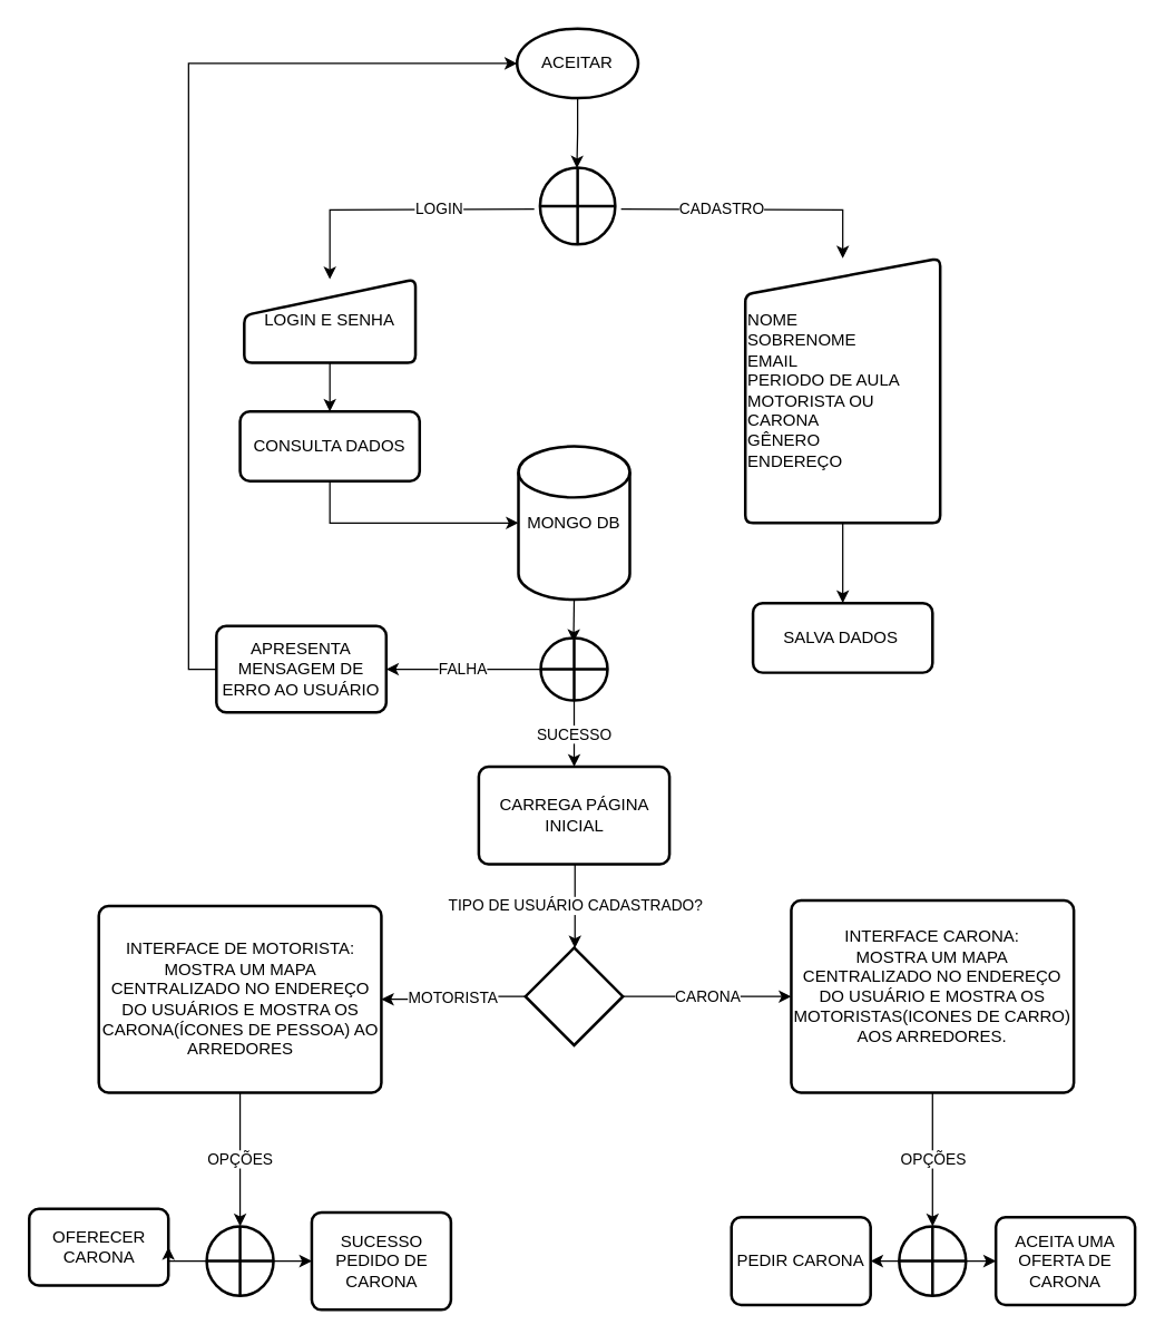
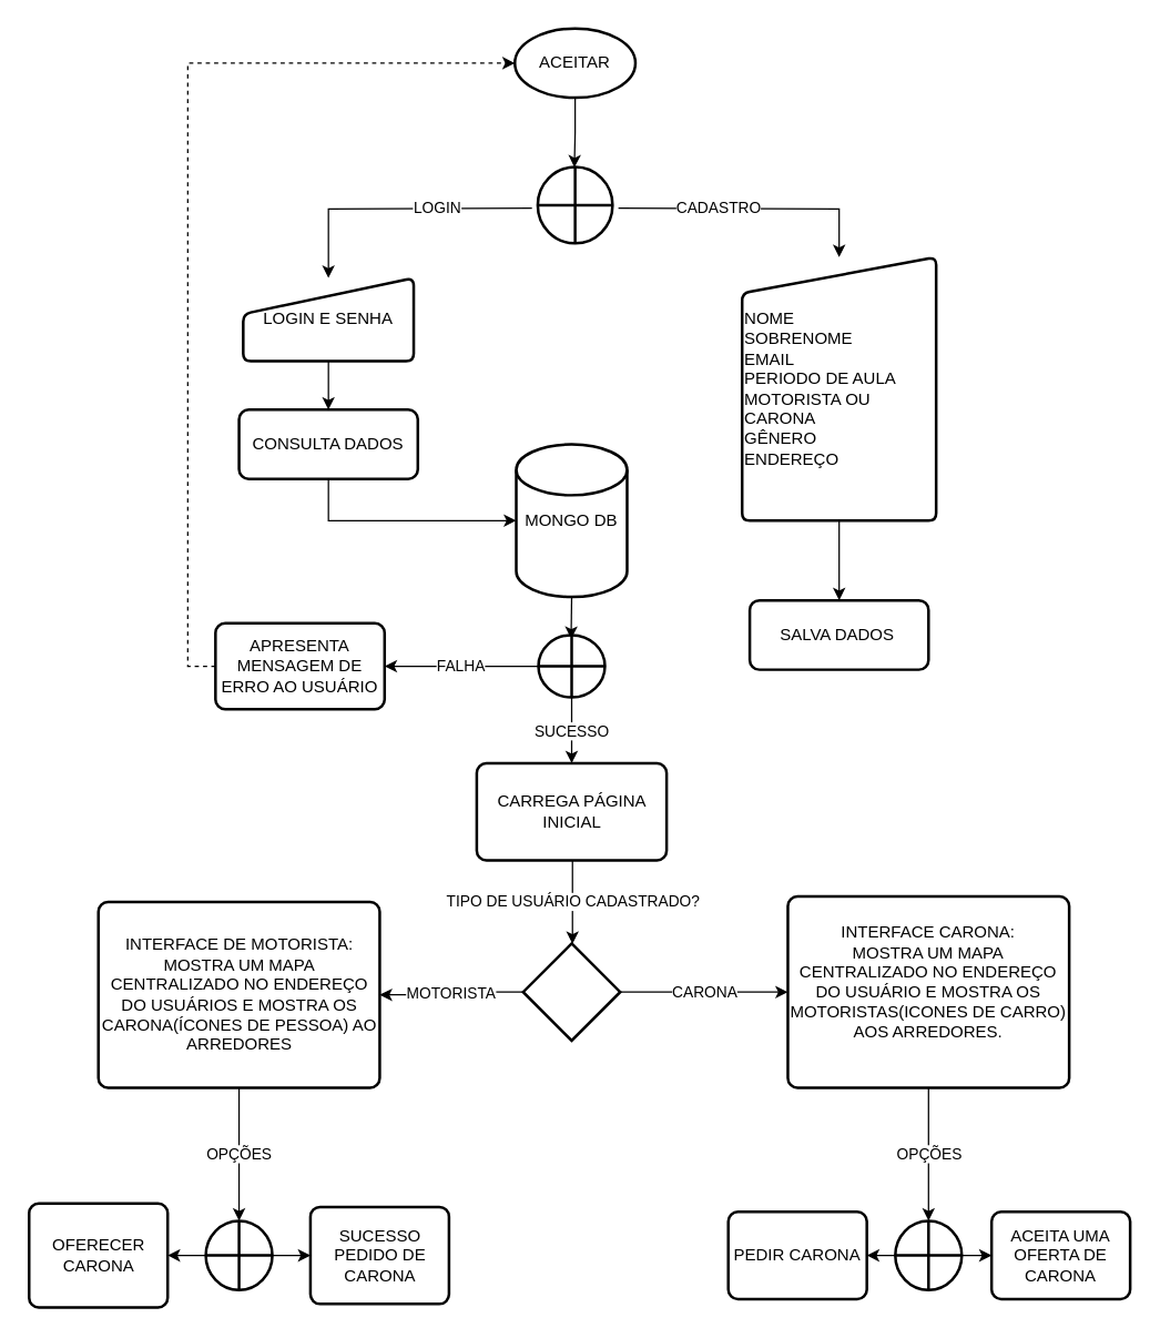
  <mxCell id="0" />
  <mxCell id="1" parent="0" />
  <mxCell id="2" style="edgeStyle=orthogonalEdgeStyle;rounded=0;orthogonalLoop=1;jettySize=auto;html=1;exitX=0.5;exitY=1;exitDx=0;exitDy=0;exitPerimeter=0;entryX=0.5;entryY=0;entryDx=0;entryDy=0;entryPerimeter=0;" edge="1" parent="1" source="3"><mxGeometry relative="1" as="geometry"><mxPoint x="413.941" y="120.294" as="targetPoint" /></mxGeometry></mxCell>
  <mxCell id="3" value="ACEITAR" style="strokeWidth=2;html=1;shape=mxgraph.flowchart.start_1;whiteSpace=wrap;" vertex="1" parent="1"><mxGeometry x="371" y="20" width="87" height="50" as="geometry" /></mxCell>
  <mxCell id="4" value="LOGIN" style="edgeStyle=orthogonalEdgeStyle;rounded=0;orthogonalLoop=1;jettySize=auto;html=1;exitX=0;exitY=0.5;exitDx=0;exitDy=0;exitPerimeter=0;entryX=0.5;entryY=0;entryDx=0;entryDy=0;" edge="1" parent="1" target="7"><mxGeometry x="-0.306" relative="1" as="geometry"><mxPoint x="238" y="150" as="targetPoint" /><mxPoint x="383.353" y="149.706" as="sourcePoint" /><mxPoint as="offset" /></mxGeometry></mxCell>
  <mxCell id="5" value="CADASTRO" style="edgeStyle=orthogonalEdgeStyle;rounded=0;orthogonalLoop=1;jettySize=auto;html=1;exitX=1;exitY=0.5;exitDx=0;exitDy=0;exitPerimeter=0;entryX=0.5;entryY=0;entryDx=0;entryDy=0;" edge="1" parent="1" target="9"><mxGeometry x="-0.255" relative="1" as="geometry"><mxPoint x="445.706" y="149.706" as="sourcePoint" /><mxPoint as="offset" /></mxGeometry></mxCell>
  <mxCell id="6" style="edgeStyle=orthogonalEdgeStyle;rounded=0;orthogonalLoop=1;jettySize=auto;html=1;exitX=0.5;exitY=1;exitDx=0;exitDy=0;entryX=0.5;entryY=0;entryDx=0;entryDy=0;" edge="1" parent="1" source="7" target="11"><mxGeometry relative="1" as="geometry" /></mxCell>
  <mxCell id="7" value="LOGIN E SENHA" style="verticalLabelPosition=middle;verticalAlign=middle;html=1;strokeWidth=2;shape=manualInput;whiteSpace=wrap;rounded=1;size=26;arcSize=11;labelPosition=center;align=center;" vertex="1" parent="1"><mxGeometry x="175" y="200" width="123" height="60" as="geometry" /></mxCell>
  <mxCell id="8" style="edgeStyle=orthogonalEdgeStyle;rounded=0;orthogonalLoop=1;jettySize=auto;html=1;exitX=0.5;exitY=1;exitDx=0;exitDy=0;entryX=0.5;entryY=0;entryDx=0;entryDy=0;" edge="1" parent="1" source="9" target="12"><mxGeometry relative="1" as="geometry" /></mxCell>
  <mxCell id="9" value="NOME&lt;br&gt;SOBRENOME&lt;br&gt;EMAIL&lt;br&gt;PERIODO DE AULA&lt;br&gt;MOTORISTA OU CARONA&lt;br&gt;GÊNERO&lt;br&gt;ENDEREÇO&lt;br&gt;" style="verticalLabelPosition=middle;verticalAlign=middle;html=1;strokeWidth=2;shape=manualInput;whiteSpace=wrap;rounded=1;size=26;arcSize=11;labelPosition=center;align=left;" vertex="1" parent="1"><mxGeometry x="535" y="185" width="140" height="190" as="geometry" /></mxCell>
  <mxCell id="10" style="edgeStyle=orthogonalEdgeStyle;rounded=0;orthogonalLoop=1;jettySize=auto;html=1;exitX=0.5;exitY=1;exitDx=0;exitDy=0;entryX=0;entryY=0.5;entryDx=0;entryDy=0;entryPerimeter=0;" edge="1" parent="1" source="11" target="14"><mxGeometry relative="1" as="geometry" /></mxCell>
  <mxCell id="11" value="CONSULTA DADOS" style="rounded=1;whiteSpace=wrap;html=1;absoluteArcSize=1;arcSize=14;strokeWidth=2;align=center;" vertex="1" parent="1"><mxGeometry x="172" y="295" width="129" height="50" as="geometry" /></mxCell>
  <mxCell id="12" value="SALVA DADOS&amp;nbsp;" style="rounded=1;whiteSpace=wrap;html=1;absoluteArcSize=1;arcSize=14;strokeWidth=2;align=center;" vertex="1" parent="1"><mxGeometry x="540.5" y="432.5" width="129" height="50" as="geometry" /></mxCell>
  <mxCell id="13" style="edgeStyle=orthogonalEdgeStyle;rounded=0;orthogonalLoop=1;jettySize=auto;html=1;exitX=0.5;exitY=1;exitDx=0;exitDy=0;exitPerimeter=0;entryX=0.5;entryY=0;entryDx=0;entryDy=0;entryPerimeter=0;" edge="1" parent="1" source="14"><mxGeometry relative="1" as="geometry"><mxPoint x="411.588" y="460.294" as="targetPoint" /></mxGeometry></mxCell>
  <mxCell id="14" value="MONGO DB" style="strokeWidth=2;html=1;shape=mxgraph.flowchart.database;whiteSpace=wrap;align=center;" vertex="1" parent="1"><mxGeometry x="372" y="320" width="80" height="110" as="geometry" /></mxCell>
  <mxCell id="15" value="TIPO DE USUÁRIO CADASTRADO?" style="edgeStyle=orthogonalEdgeStyle;rounded=0;orthogonalLoop=1;jettySize=auto;html=1;exitX=0.5;exitY=1;exitDx=0;exitDy=0;entryX=0.5;entryY=0;entryDx=0;entryDy=0;entryPerimeter=0;" edge="1" parent="1"><mxGeometry relative="1" as="geometry"><mxPoint x="412.588" y="620.294" as="sourcePoint" /><mxPoint x="412.588" y="680.294" as="targetPoint" /></mxGeometry></mxCell>
  <mxCell id="16" value="CARREGA PÁGINA INICIAL" style="rounded=1;whiteSpace=wrap;html=1;absoluteArcSize=1;arcSize=14;strokeWidth=2;align=center;" vertex="1" parent="1"><mxGeometry x="343.5" y="550" width="137" height="70" as="geometry" /></mxCell>
  <mxCell id="17" value="SUCESSO" style="edgeStyle=orthogonalEdgeStyle;rounded=0;orthogonalLoop=1;jettySize=auto;html=1;exitX=0.5;exitY=1;exitDx=0;exitDy=0;exitPerimeter=0;entryX=0.5;entryY=0;entryDx=0;entryDy=0;" edge="1" parent="1" source="19" target="16"><mxGeometry relative="1" as="geometry" /></mxCell>
  <mxCell id="18" value="FALHA" style="edgeStyle=orthogonalEdgeStyle;rounded=0;orthogonalLoop=1;jettySize=auto;html=1;exitX=0;exitY=0.5;exitDx=0;exitDy=0;exitPerimeter=0;entryX=1;entryY=0.5;entryDx=0;entryDy=0;" edge="1" parent="1" source="19" target="21"><mxGeometry relative="1" as="geometry" /></mxCell>
  <mxCell id="19" value="" style="verticalLabelPosition=bottom;verticalAlign=top;html=1;strokeWidth=2;shape=mxgraph.flowchart.summing_function;align=center;" vertex="1" parent="1"><mxGeometry x="388" y="457.5" width="48" height="45" as="geometry" /></mxCell>
- <mxCell id="20" style="edgeStyle=orthogonalEdgeStyle;rounded=0;orthogonalLoop=1;jettySize=auto;html=1;exitX=0;exitY=0.5;exitDx=0;exitDy=0;entryX=0;entryY=0.5;entryDx=0;entryDy=0;entryPerimeter=0;" edge="1" parent="1" source="21" target="3"><mxGeometry relative="1" as="geometry" /></mxCell>
+ <mxCell id="20" style="edgeStyle=orthogonalEdgeStyle;rounded=0;orthogonalLoop=1;jettySize=auto;html=1;exitX=0;exitY=0.5;exitDx=0;exitDy=0;entryX=0;entryY=0.5;entryDx=0;entryDy=0;entryPerimeter=0;dashed=1;" edge="1" parent="1" source="21" target="3"><mxGeometry relative="1" as="geometry" /></mxCell>
  <mxCell id="21" value="APRESENTA MENSAGEM DE ERRO AO USUÁRIO" style="rounded=1;whiteSpace=wrap;html=1;absoluteArcSize=1;arcSize=14;strokeWidth=2;align=center;" vertex="1" parent="1"><mxGeometry x="155" y="449" width="122" height="62" as="geometry" /></mxCell>
  <mxCell id="22" value="" style="verticalLabelPosition=bottom;verticalAlign=top;html=1;strokeWidth=2;shape=mxgraph.flowchart.summing_function;align=center;" vertex="1" parent="1"><mxGeometry x="387.5" y="120" width="54" height="55" as="geometry" /></mxCell>
  <mxCell id="23" value="MOTORISTA" style="edgeStyle=orthogonalEdgeStyle;rounded=0;orthogonalLoop=1;jettySize=auto;html=1;exitX=0;exitY=0.5;exitDx=0;exitDy=0;exitPerimeter=0;entryX=1;entryY=0.5;entryDx=0;entryDy=0;" edge="1" parent="1" source="25" target="27"><mxGeometry relative="1" as="geometry"><mxPoint x="235" y="705" as="targetPoint" /></mxGeometry></mxCell>
  <mxCell id="24" value="CARONA" style="edgeStyle=orthogonalEdgeStyle;rounded=0;orthogonalLoop=1;jettySize=auto;html=1;exitX=1;exitY=0.5;exitDx=0;exitDy=0;exitPerimeter=0;entryX=0;entryY=0.5;entryDx=0;entryDy=0;" edge="1" parent="1" source="25" target="29"><mxGeometry relative="1" as="geometry"><mxPoint x="535" y="705" as="targetPoint" /></mxGeometry></mxCell>
  <mxCell id="25" value="" style="strokeWidth=2;html=1;shape=mxgraph.flowchart.decision;whiteSpace=wrap;align=center;" vertex="1" parent="1"><mxGeometry x="377" y="680" width="70" height="70" as="geometry" /></mxCell>
  <mxCell id="26" value="OPÇÕES" style="edgeStyle=orthogonalEdgeStyle;rounded=0;orthogonalLoop=1;jettySize=auto;html=1;exitX=0.5;exitY=1;exitDx=0;exitDy=0;entryX=0.5;entryY=0;entryDx=0;entryDy=0;entryPerimeter=0;" edge="1" parent="1" source="27" target="33"><mxGeometry relative="1" as="geometry" /></mxCell>
  <mxCell id="27" value="INTERFACE DE MOTORISTA: MOSTRA UM MAPA CENTRALIZADO NO ENDEREÇO DO USUÁRIOS E MOSTRA OS CARONA(ÍCONES DE PESSOA) AO ARREDORES&lt;br&gt;" style="rounded=1;whiteSpace=wrap;html=1;absoluteArcSize=1;arcSize=14;strokeWidth=2;align=center;" vertex="1" parent="1"><mxGeometry x="70.5" y="650" width="203" height="134" as="geometry" /></mxCell>
  <mxCell id="28" value="OPÇÕES" style="edgeStyle=orthogonalEdgeStyle;rounded=0;orthogonalLoop=1;jettySize=auto;html=1;exitX=0.5;exitY=1;exitDx=0;exitDy=0;entryX=0.5;entryY=0;entryDx=0;entryDy=0;entryPerimeter=0;" edge="1" parent="1" source="29" target="37"><mxGeometry relative="1" as="geometry" /></mxCell>
  <mxCell id="29" value="INTERFACE CARONA:&lt;br&gt;MOSTRA UM MAPA CENTRALIZADO NO ENDEREÇO DO USUÁRIO E MOSTRA OS MOTORISTAS(ICONES DE CARRO) AOS ARREDORES.&lt;br&gt;&lt;br&gt;" style="rounded=1;whiteSpace=wrap;html=1;absoluteArcSize=1;arcSize=14;strokeWidth=2;align=center;" vertex="1" parent="1"><mxGeometry x="568" y="646" width="203" height="138" as="geometry" /></mxCell>
- <mxCell id="30" value="OFERECER CARONA" style="rounded=1;whiteSpace=wrap;html=1;absoluteArcSize=1;arcSize=14;strokeWidth=2;align=center;" vertex="1" parent="1"><mxGeometry x="20.5" y="867.5" width="100" height="55" as="geometry" /></mxCell>
+ <mxCell id="30" value="OFERECER CARONA" style="rounded=1;whiteSpace=wrap;html=1;absoluteArcSize=1;arcSize=14;strokeWidth=2;align=center;" vertex="1" parent="1"><mxGeometry x="20.5" y="867.5" width="100" height="75" as="geometry" /></mxCell>
  <mxCell id="31" style="edgeStyle=orthogonalEdgeStyle;rounded=0;orthogonalLoop=1;jettySize=auto;html=1;exitX=0;exitY=0.5;exitDx=0;exitDy=0;exitPerimeter=0;entryX=1;entryY=0.5;entryDx=0;entryDy=0;" edge="1" parent="1" source="33" target="30"><mxGeometry relative="1" as="geometry" /></mxCell>
  <mxCell id="32" style="edgeStyle=orthogonalEdgeStyle;rounded=0;orthogonalLoop=1;jettySize=auto;html=1;exitX=1;exitY=0.5;exitDx=0;exitDy=0;exitPerimeter=0;entryX=0;entryY=0.5;entryDx=0;entryDy=0;" edge="1" parent="1" source="33" target="34"><mxGeometry relative="1" as="geometry" /></mxCell>
  <mxCell id="33" value="" style="verticalLabelPosition=bottom;verticalAlign=top;html=1;strokeWidth=2;shape=mxgraph.flowchart.summing_function;align=center;" vertex="1" parent="1"><mxGeometry x="148" y="880" width="48" height="50" as="geometry" /></mxCell>
  <mxCell id="34" value="SUCESSO PEDIDO DE CARONA" style="rounded=1;whiteSpace=wrap;html=1;absoluteArcSize=1;arcSize=14;strokeWidth=2;align=center;" vertex="1" parent="1"><mxGeometry x="223.5" y="870" width="100" height="70" as="geometry" /></mxCell>
  <mxCell id="35" style="edgeStyle=orthogonalEdgeStyle;rounded=0;orthogonalLoop=1;jettySize=auto;html=1;exitX=1;exitY=0.5;exitDx=0;exitDy=0;exitPerimeter=0;entryX=0;entryY=0.5;entryDx=0;entryDy=0;" edge="1" parent="1" source="37" target="39"><mxGeometry relative="1" as="geometry" /></mxCell>
  <mxCell id="36" style="edgeStyle=orthogonalEdgeStyle;rounded=0;orthogonalLoop=1;jettySize=auto;html=1;exitX=0;exitY=0.5;exitDx=0;exitDy=0;exitPerimeter=0;entryX=1;entryY=0.5;entryDx=0;entryDy=0;" edge="1" parent="1" source="37" target="38"><mxGeometry relative="1" as="geometry" /></mxCell>
  <mxCell id="37" value="" style="verticalLabelPosition=bottom;verticalAlign=top;html=1;strokeWidth=2;shape=mxgraph.flowchart.summing_function;align=center;" vertex="1" parent="1"><mxGeometry x="645.5" y="880" width="48" height="50" as="geometry" /></mxCell>
  <mxCell id="38" value="PEDIR CARONA" style="rounded=1;whiteSpace=wrap;html=1;absoluteArcSize=1;arcSize=14;strokeWidth=2;align=center;" vertex="1" parent="1"><mxGeometry x="525" y="873.5" width="100" height="63" as="geometry" /></mxCell>
  <mxCell id="39" value="ACEITA UMA OFERTA DE CARONA" style="rounded=1;whiteSpace=wrap;html=1;absoluteArcSize=1;arcSize=14;strokeWidth=2;align=center;" vertex="1" parent="1"><mxGeometry x="715" y="873.5" width="100" height="63" as="geometry" /></mxCell>
